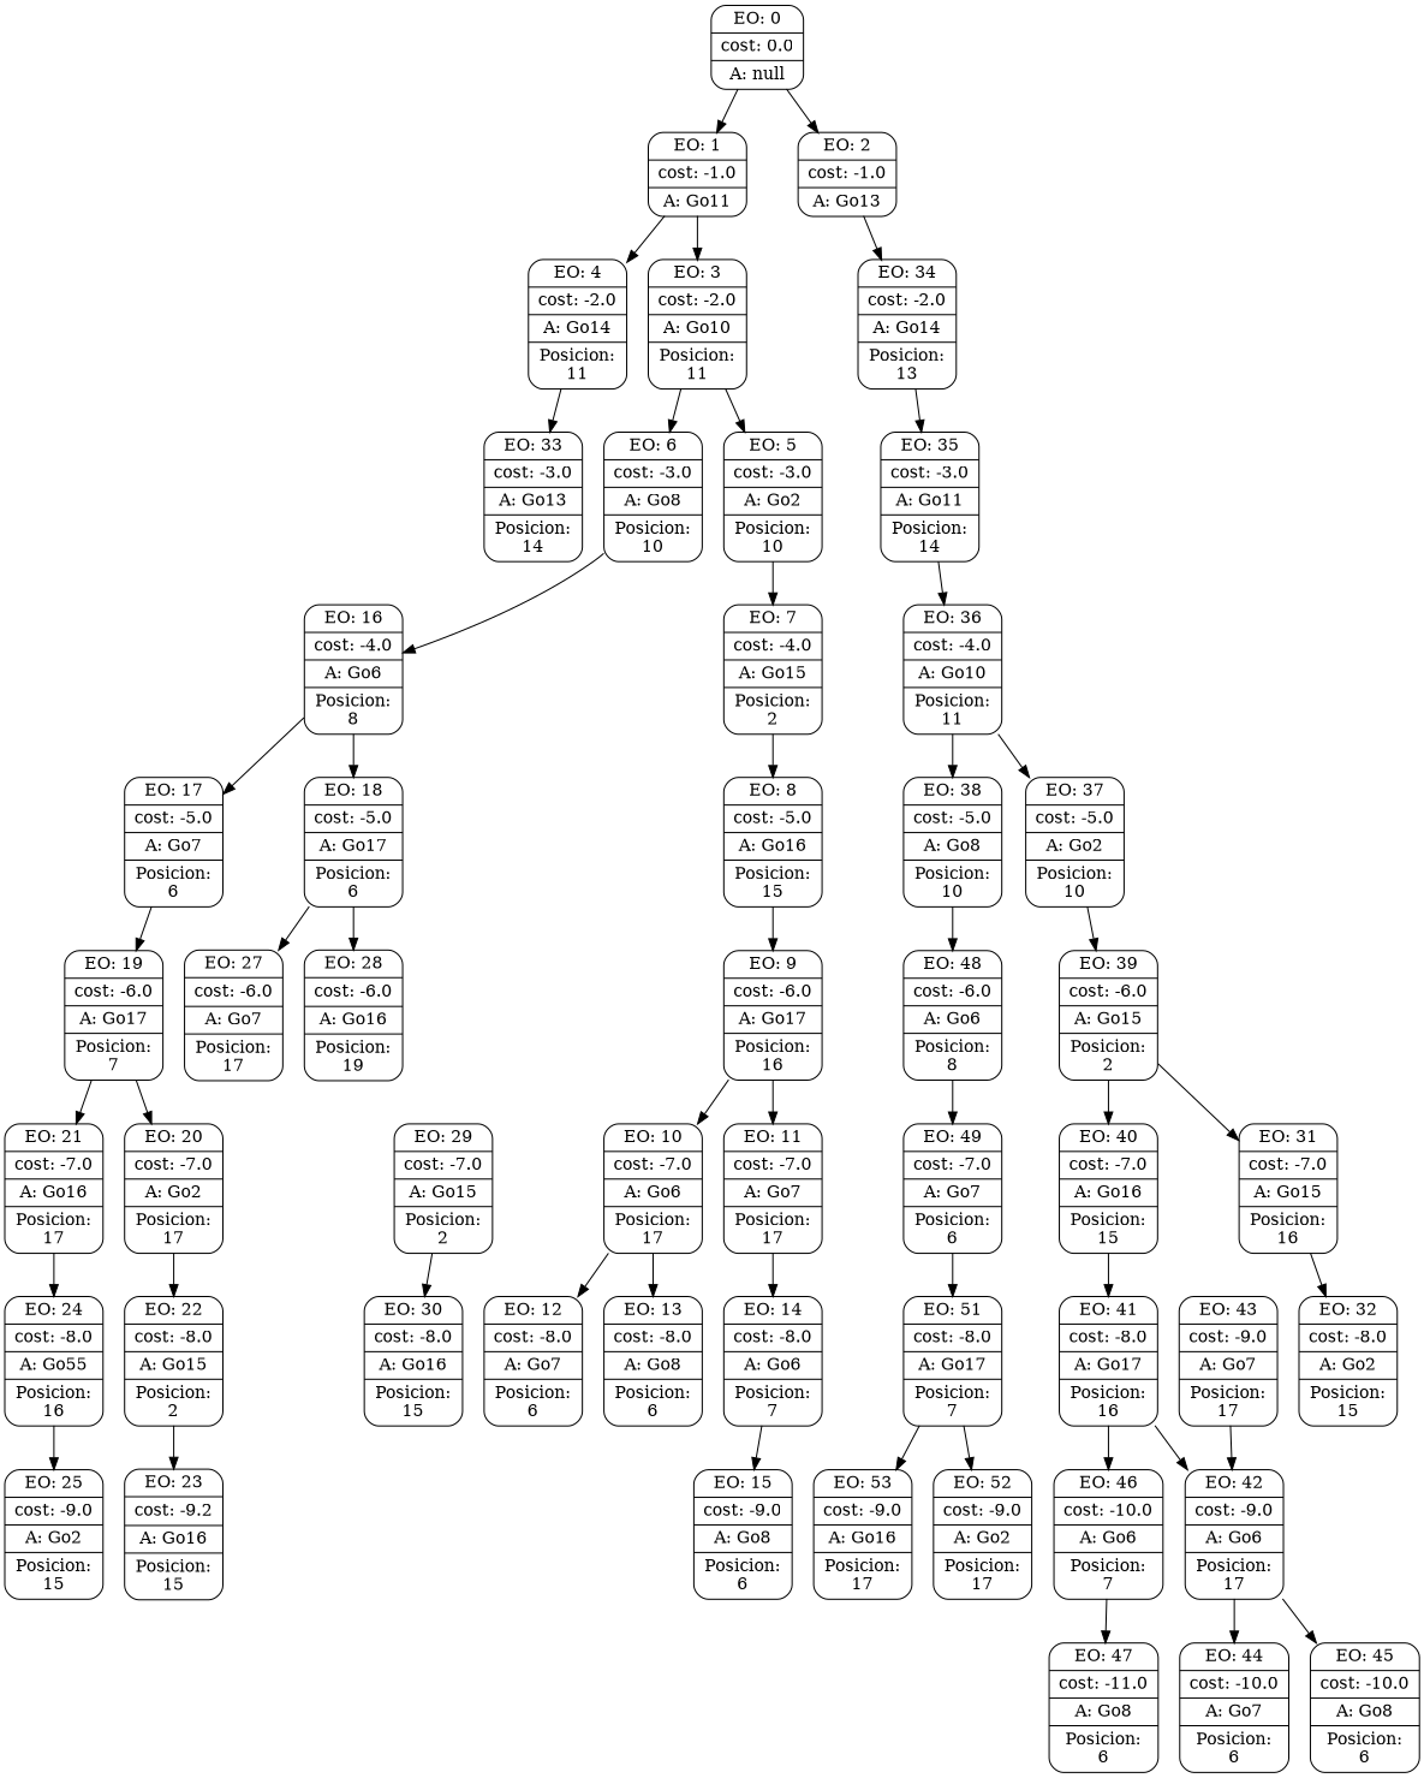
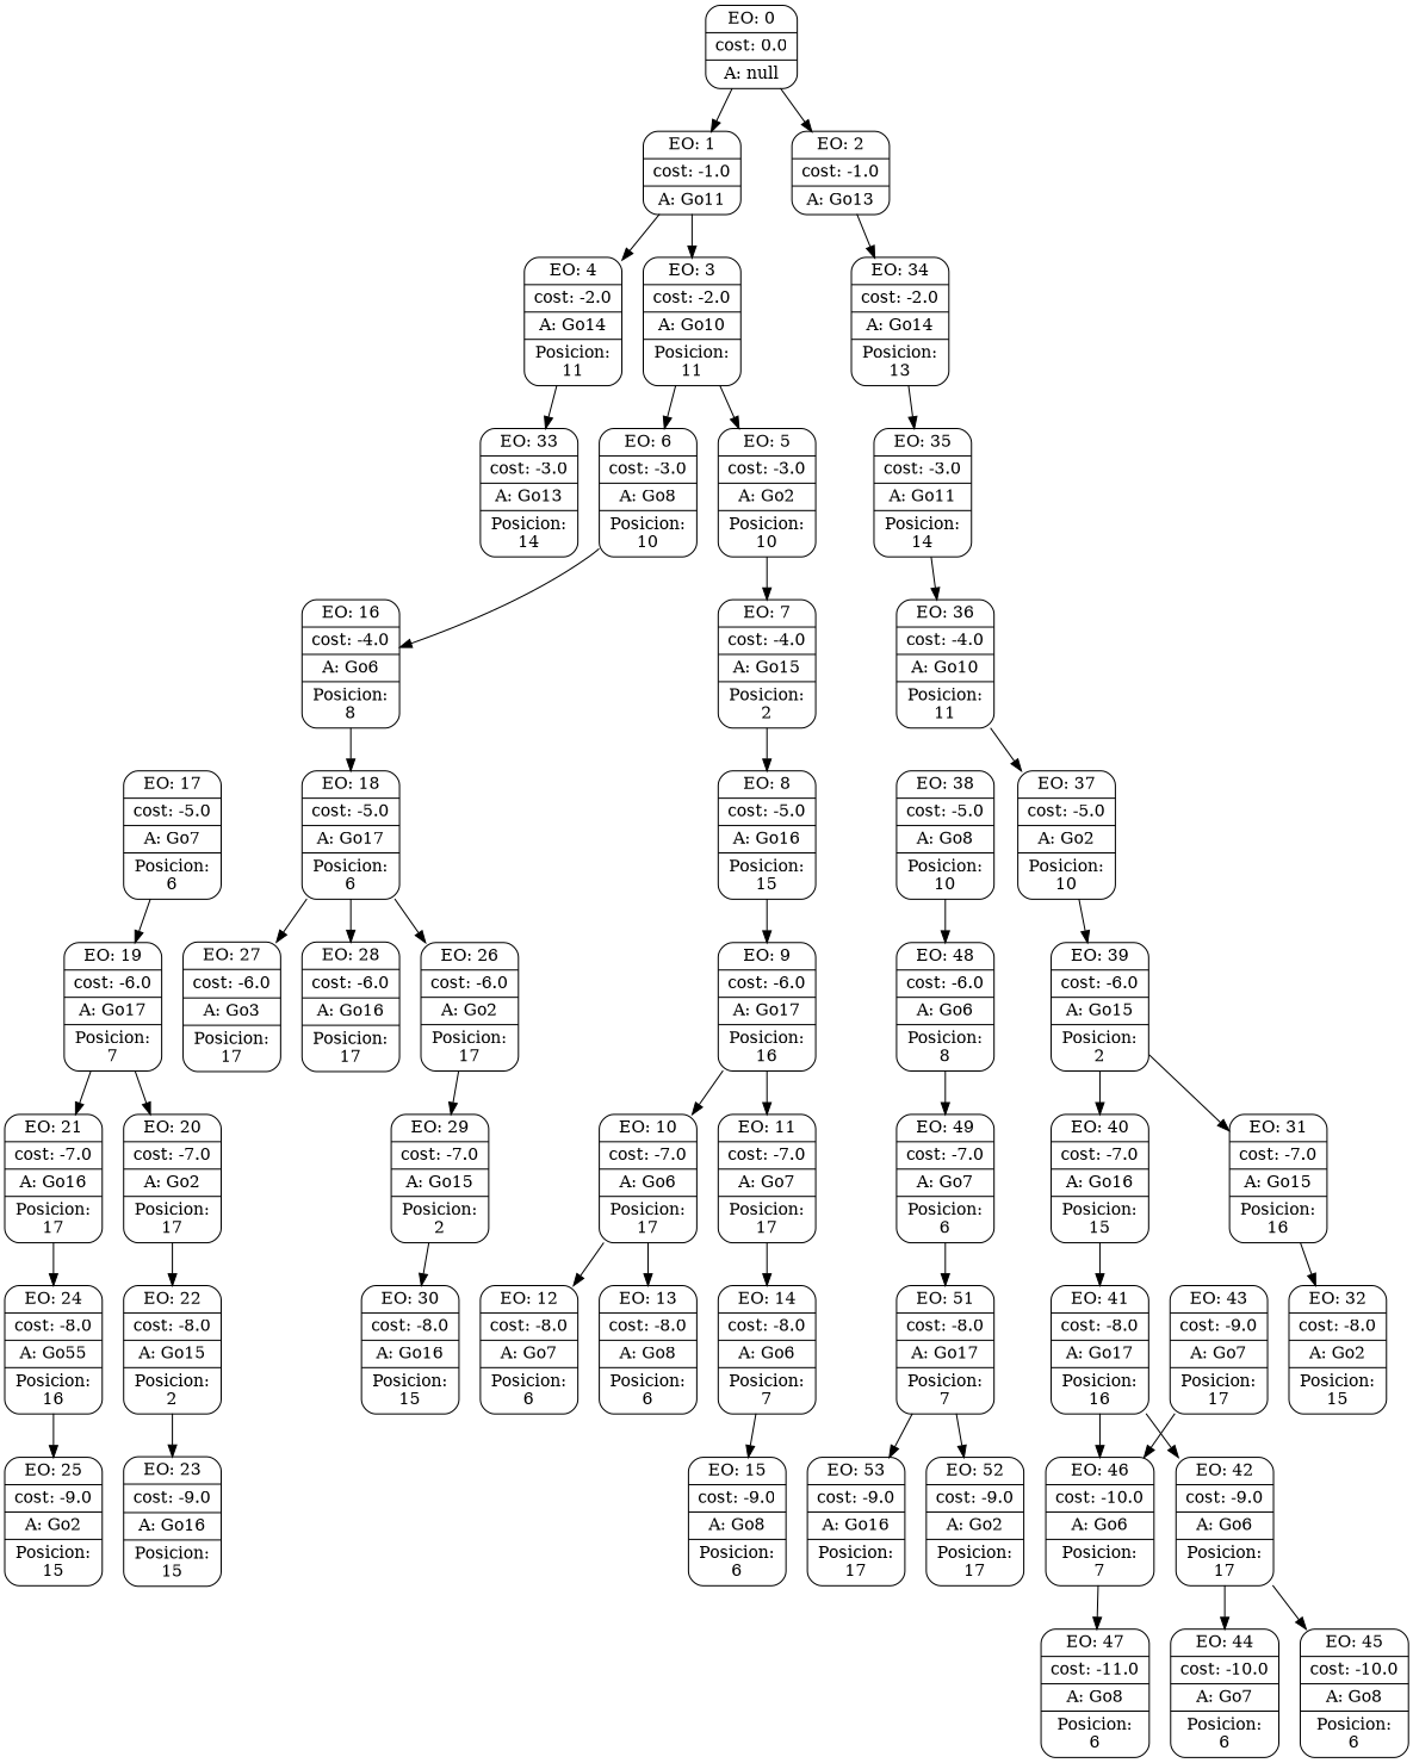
  digraph {
    node [shape=Mrecord]
    n1 [label="{EO: 0|cost: 0.0|A: null}"]
    n2 [label="{EO: 1|cost: -1.0|A: Go11}"]
    n3 [label="{EO: 2|cost: -1.0|A: Go13}"]
    n4 [label="{EO: 3|cost: -2.0|A: Go10|Posicion:\n11}"]
    n5 [label="{EO: 4|cost: -2.0|A: Go14|Posicion:\n11}"]
    n6 [label="{EO: 34|cost: -2.0|A: Go14|Posicion:\n13}"]
    n7 [label="{EO: 5|cost: -3.0|A: Go2|Posicion:\n10}"]
    n8 [label="{EO: 6|cost: -3.0|A: Go8|Posicion:\n10}"]
    n9 [label="{EO: 33|cost: -3.0|A: Go13|Posicion:\n14}"]
    n10 [label="{EO: 7|cost: -4.0|A: Go15|Posicion:\n2}"]
    n11 [label="{EO: 16|cost: -4.0|A: Go6|Posicion:\n8}"]
    n12 [label="{EO: 8|cost: -5.0|A: Go16|Posicion:\n15}"]
    n13 [label="{EO: 9|cost: -6.0|A: Go17|Posicion:\n16}"]
    n14 [label="{EO: 10|cost: -7.0|A: Go6|Posicion:\n17}"]
    n15 [label="{EO: 11|cost: -7.0|A: Go7|Posicion:\n17}"]
    n16 [label="{EO: 12|cost: -8.0|A: Go7|Posicion:\n6}"]
    n17 [label="{EO: 13|cost: -8.0|A: Go8|Posicion:\n6}"]
    n18 [label="{EO: 14|cost: -8.0|A: Go6|Posicion:\n7}"]
    n19 [label="{EO: 15|cost: -9.0|A: Go8|Posicion:\n6}"]
    n20 [label="{EO: 17|cost: -5.0|A: Go7|Posicion:\n6}"]
    n21 [label="{EO: 18|cost: -5.0|A: Go17|Posicion:\n6}"]
    n22 [label="{EO: 19|cost: -6.0|A: Go17|Posicion:\n7}"]
-   n24 [label="{EO: 27|cost: -6.0|A: Go7|Posicion:\n17}"]
-   n25 [label="{EO: 28|cost: -6.0|A: Go16|Posicion:\n19}"]
+   n23 [label="{EO: 26|cost: -6.0|A: Go2|Posicion:\n17}"]
+   n24 [label="{EO: 27|cost: -6.0|A: Go3|Posicion:\n17}"]
+   n25 [label="{EO: 28|cost: -6.0|A: Go16|Posicion:\n17}"]
    n26 [label="{EO: 20|cost: -7.0|A: Go2|Posicion:\n17}"]
    n27 [label="{EO: 21|cost: -7.0|A: Go16|Posicion:\n17}"]
    n28 [label="{EO: 22|cost: -8.0|A: Go15|Posicion:\n2}"]
    n29 [label="{EO: 24|cost: -8.0|A: Go55|Posicion:\n16}"]
-   n30 [label="{EO: 23|cost: -9.2|A: Go16|Posicion:\n15}"]
+   n30 [label="{EO: 23|cost: -9.0|A: Go16|Posicion:\n15}"]
    n31 [label="{EO: 25|cost: -9.0|A: Go2|Posicion:\n15}"]
    n32 [label="{EO: 29|cost: -7.0|A: Go15|Posicion:\n2}"]
    n33 [label="{EO: 30|cost: -8.0|A: Go16|Posicion:\n15}"]
    n34 [label="{EO: 31|cost: -7.0|A: Go15|Posicion:\n16}"]
    n35 [label="{EO: 32|cost: -8.0|A: Go2|Posicion:\n15}"]
    n36 [label="{EO: 35|cost: -3.0|A: Go11|Posicion:\n14}"]
    n37 [label="{EO: 36|cost: -4.0|A: Go10|Posicion:\n11}"]
    n38 [label="{EO: 37|cost: -5.0|A: Go2|Posicion:\n10}"]
    n39 [label="{EO: 38|cost: -5.0|A: Go8|Posicion:\n10}"]
    n40 [label="{EO: 39|cost: -6.0|A: Go15|Posicion:\n2}"]
    n41 [label="{EO: 48|cost: -6.0|A: Go6|Posicion:\n8}"]
    n42 [label="{EO: 40|cost: -7.0|A: Go16|Posicion:\n15}"]
    n43 [label="{EO: 41|cost: -8.0|A: Go17|Posicion:\n16}"]
    n44 [label="{EO: 42|cost: -9.0|A: Go6|Posicion:\n17}"]
    n45 [label="{EO: 46|cost: -10.0|A: Go6|Posicion:\n7}"]
    n46 [label="{EO: 44|cost: -10.0|A: Go7|Posicion:\n6}"]
    n47 [label="{EO: 45|cost: -10.0|A: Go8|Posicion:\n6}"]
    n48 [label="{EO: 43|cost: -9.0|A: Go7|Posicion:\n17}"]
    n49 [label="{EO: 47|cost: -11.0|A: Go8|Posicion:\n6}"]
    n50 [label="{EO: 49|cost: -7.0|A: Go7|Posicion:\n6}"]
    n51 [label="{EO: 51|cost: -8.0|A: Go17|Posicion:\n7}"]
    n52 [label="{EO: 52|cost: -9.0|A: Go2|Posicion:\n17}"]
    n53 [label="{EO: 53|cost: -9.0|A: Go16|Posicion:\n17}"]
    n1 -> n2
    n1 -> n3
    n2 -> n4
    n2 -> n5
    n3 -> n6
    n4 -> n7
    n4 -> n8
    n5 -> n9
    n6 -> n36
    n7 -> n10
    n8 -> n11
    n10 -> n12
-   n11 -> n20
    n11 -> n21
    n12 -> n13
    n13 -> n14
    n13 -> n15
    n14 -> n16
    n14 -> n17
    n15 -> n18
    n18 -> n19
    n20 -> n22
+   n21 -> n23
    n21 -> n24
    n21 -> n25
    n22 -> n26
    n22 -> n27
+   n23 -> n32
    n26 -> n28
    n27 -> n29
    n28 -> n30
    n29 -> n31
    n32 -> n33
    n34 -> n35
    n36 -> n37
    n37 -> n38
-   n37 -> n39
    n38 -> n40
    n39 -> n41
    n40 -> n34
    n40 -> n42
    n41 -> n50
    n42 -> n43
    n43 -> n44
    n43 -> n45
    n44 -> n46
    n44 -> n47
    n45 -> n49
-   n48 -> n44
+   n48 -> n45
    n50 -> n51
    n51 -> n52
    n51 -> n53
  }
